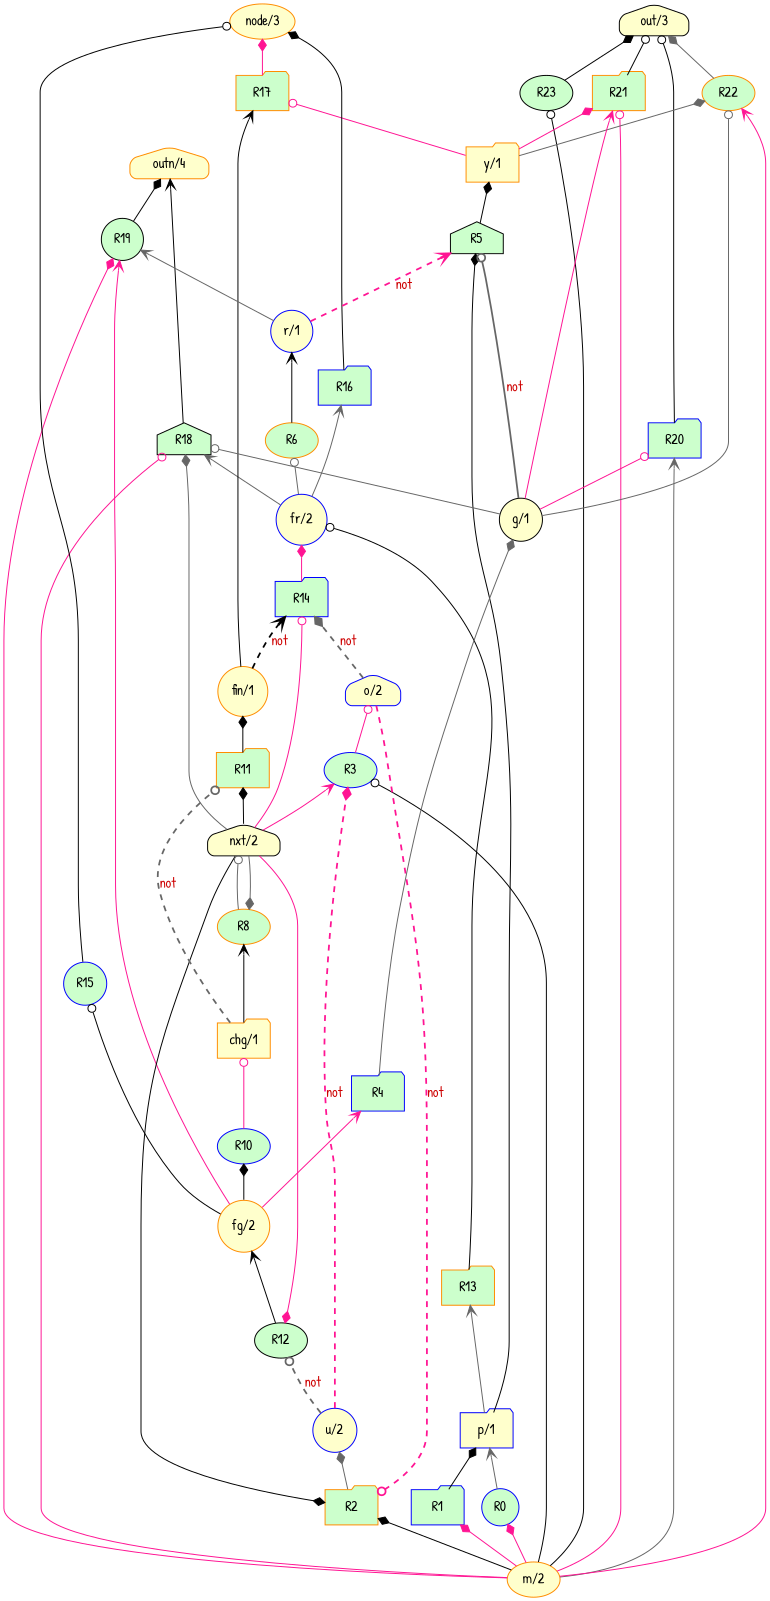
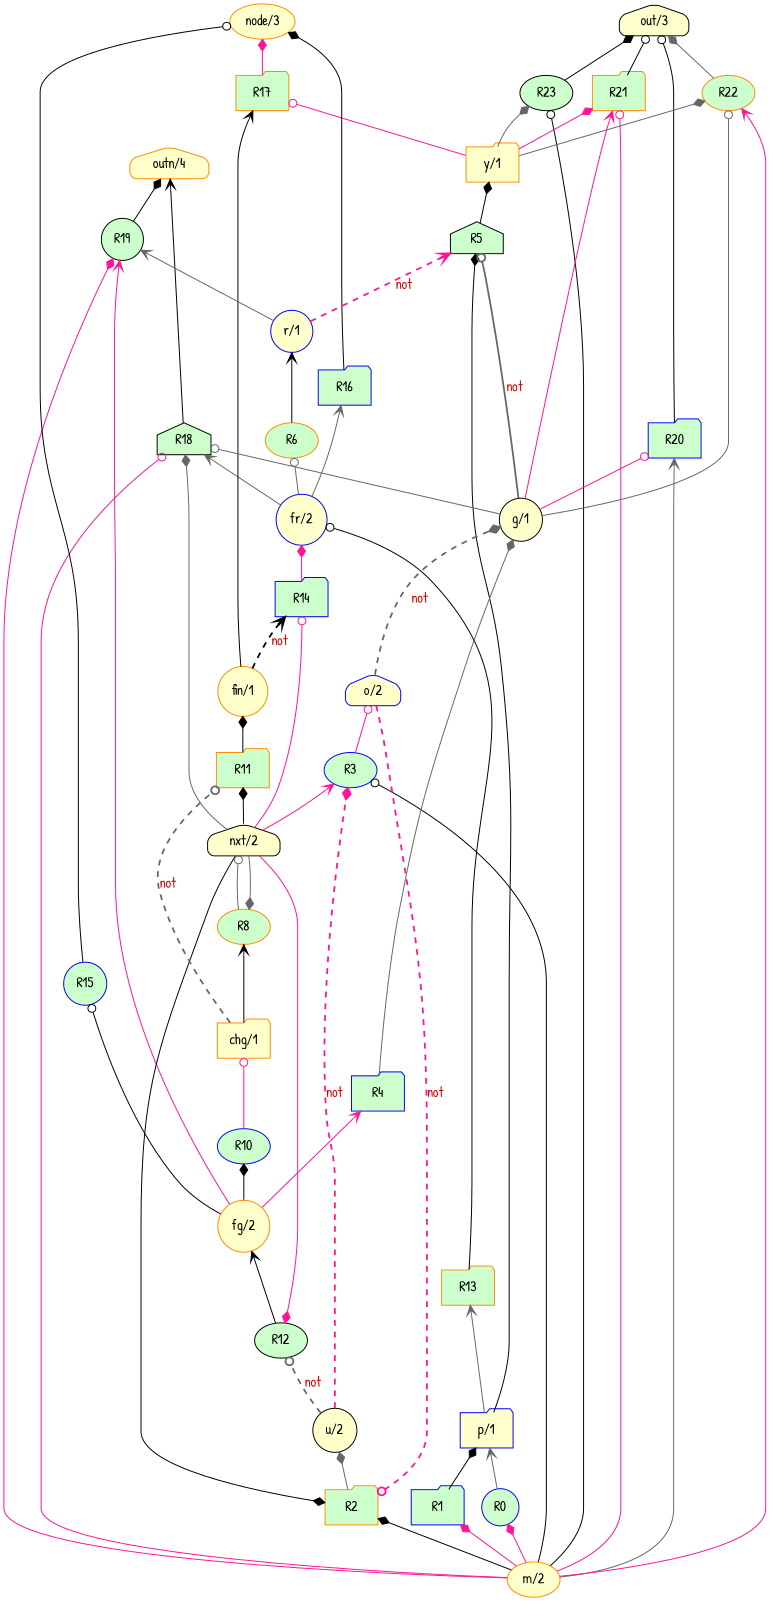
  strict digraph {
    fontname="Patrick Hand"
    rankdir=BT
    node [color=darkorange fillcolor="#CCFFCC" fontname="Patrick Hand" peripheries=1 shape=folder style=filled]
    edge [arrowhead=diamond color=black fontname="Patrick Hand" weight=14]
    "m/2" [fillcolor="#FFFFCC" shape=ellipse style="rounded,filled"]
    R0 [color=blue shape=circle]
    R1 [color=blue]
    R2
    R3 [color=blue shape=ellipse]
    R18 [color=black shape=house]
    R19 [color=black shape=circle]
    R20 [color=blue]
    R21
    R22 [shape=ellipse]
    R23 [color=black shape=ellipse]
    "p/1" [color=blue fillcolor="#FFFFCC" style="rounded,filled"]
-   "u/2" [color=blue fillcolor="#FFFFCC" shape=circle style="rounded,filled"]
+   "u/2" [color=black fillcolor="#FFFFCC" shape=circle style="rounded,filled"]
    "o/2" [color=blue fillcolor="#FFFFCC" shape=house style="rounded,filled"]
    "outn/4" [fillcolor="#FFFFCC" shape=house style="rounded,filled"]
    "out/3" [color=black fillcolor="#FFFFCC" shape=house style="rounded,filled"]
    R5 [color=black shape=house]
    R13
    R12 [color=black shape=ellipse]
    R14 [color=blue]
    "y/1" [fillcolor="#FFFFCC" style="rounded,filled"]
    "fr/2" [color=blue fillcolor="#FFFFCC" shape=circle style="rounded,filled"]
    R17
    R6 [shape=ellipse]
    R16 [color=blue]
    "fg/2" [fillcolor="#FFFFCC" shape=circle style="rounded,filled"]
    R4 [color=blue]
    R10 [color=blue shape=ellipse]
    R15 [color=blue shape=circle]
    "nxt/2" [color=black fillcolor="#FFFFCC" shape=house style="rounded,filled"]
    R8 [shape=ellipse]
    R11
    "fin/1" [fillcolor="#FFFFCC" shape=circle style="rounded,filled"]
    "g/1" [color=black fillcolor="#FFFFCC" shape=circle style="rounded,filled"]
    "chg/1" [fillcolor="#FFFFCC" style="rounded,filled"]
    "node/3" [fillcolor="#FFFFCC" shape=ellipse style="rounded,filled"]
    "r/1" [color=blue fillcolor="#FFFFCC" shape=circle style="rounded,filled"]
    "m/2" -> R0 [color=deeppink]
    "m/2" -> R1 [color=deeppink]
    "m/2" -> R2
    "m/2" -> R3 [arrowhead=odot]
    "m/2" -> R18 [arrowhead=odot color=deeppink]
    "m/2" -> R19 [color=deeppink]
    "m/2" -> R20 [arrowhead=vee color=gray40]
    "m/2" -> R21 [arrowhead=odot color=deeppink]
    "m/2" -> R22 [arrowhead=vee color=deeppink]
    "m/2" -> R23 [arrowhead=odot]
    R0 -> "p/1" [arrowhead=vee color=gray40]
    R1 -> "p/1"
    R2 -> "u/2" [color=gray40]
    R3 -> "o/2" [arrowhead=odot color=deeppink]
    R18 -> "outn/4" [arrowhead=vee]
    R19 -> "outn/4"
    R20 -> "out/3" [arrowhead=odot]
    R21 -> "out/3" [arrowhead=odot]
    R22 -> "out/3" [color=gray40]
    R23 -> "out/3"
    "p/1" -> R5
    "p/1" -> R13 [arrowhead=vee color=gray40]
    "u/2" -> R3 [color=deeppink fontcolor=red3 label=not penwidth=1.8 style=dashed]
    "u/2" -> R12 [arrowhead=odot color=gray40 fontcolor=red3 label=not penwidth=1.8 style=dashed]
    "o/2" -> R2 [arrowhead=odot color=deeppink fontcolor=red3 label=not penwidth=1.8 style=dashed]
-   "o/2" -> R14 [color=gray40 fontcolor=red3 label=not penwidth=1.8 style=dashed]
+   "o/2" -> "g/1" [color=gray40 fontcolor=red3 label=not penwidth=1.8 style=dashed]
    R5 -> "y/1"
    R13 -> "fr/2" [arrowhead=odot]
    R12 -> "fg/2" [arrowhead=vee]
    R14 -> "fr/2" [color=deeppink]
    "y/1" -> R21 [color=deeppink]
    "y/1" -> R22 [color=gray40]
+   "y/1" -> R23 [color=gray40]
    "y/1" -> R17 [arrowhead=odot color=deeppink]
    "fr/2" -> R18 [arrowhead=vee color=gray40]
    "fr/2" -> R6 [arrowhead=odot color=gray40]
    "fr/2" -> R16 [arrowhead=vee color=gray40]
    R17 -> "node/3" [color=deeppink]
    R6 -> "r/1" [arrowhead=vee]
    R16 -> "node/3"
    "fg/2" -> R19 [arrowhead=vee color=deeppink]
    "fg/2" -> R4 [arrowhead=vee color=deeppink]
    "fg/2" -> R10
    "fg/2" -> R15 [arrowhead=odot]
    R4 -> "g/1" [color=gray40]
    R10 -> "chg/1" [arrowhead=odot color=deeppink]
    R15 -> "node/3" [arrowhead=odot]
    "nxt/2" -> R2
    "nxt/2" -> R3 [arrowhead=vee color=deeppink]
    "nxt/2" -> R18 [color=gray40]
    "nxt/2" -> R12 [color=deeppink]
    "nxt/2" -> R14 [arrowhead=odot color=deeppink]
    "nxt/2" -> R8 [color=gray40]
    "nxt/2" -> R11
    R8 -> "nxt/2" [arrowhead=odot color=gray40]
    R11 -> "fin/1"
    "fin/1" -> R14 [arrowhead=vee fontcolor=red3 label=not penwidth=1.8 style=dashed]
    "fin/1" -> R17 [arrowhead=vee]
    "g/1" -> R18 [arrowhead=odot color=gray40]
    "g/1" -> R20 [arrowhead=odot color=deeppink]
    "g/1" -> R21 [arrowhead=vee color=deeppink]
    "g/1" -> R22 [arrowhead=odot color=gray40]
    "g/1" -> R5 [arrowhead=odot color=gray40 fontcolor=red3 label=not penwidth=1.8 style=solid]
    "chg/1" -> R8 [arrowhead=vee]
    "chg/1" -> R11 [arrowhead=odot color=gray40 fontcolor=red3 label=not penwidth=1.8 style=dashed]
    "r/1" -> R19 [arrowhead=vee color=gray40]
    "r/1" -> R5 [arrowhead=vee color=deeppink fontcolor=red3 label=not penwidth=1.8 style=dashed]
  }
